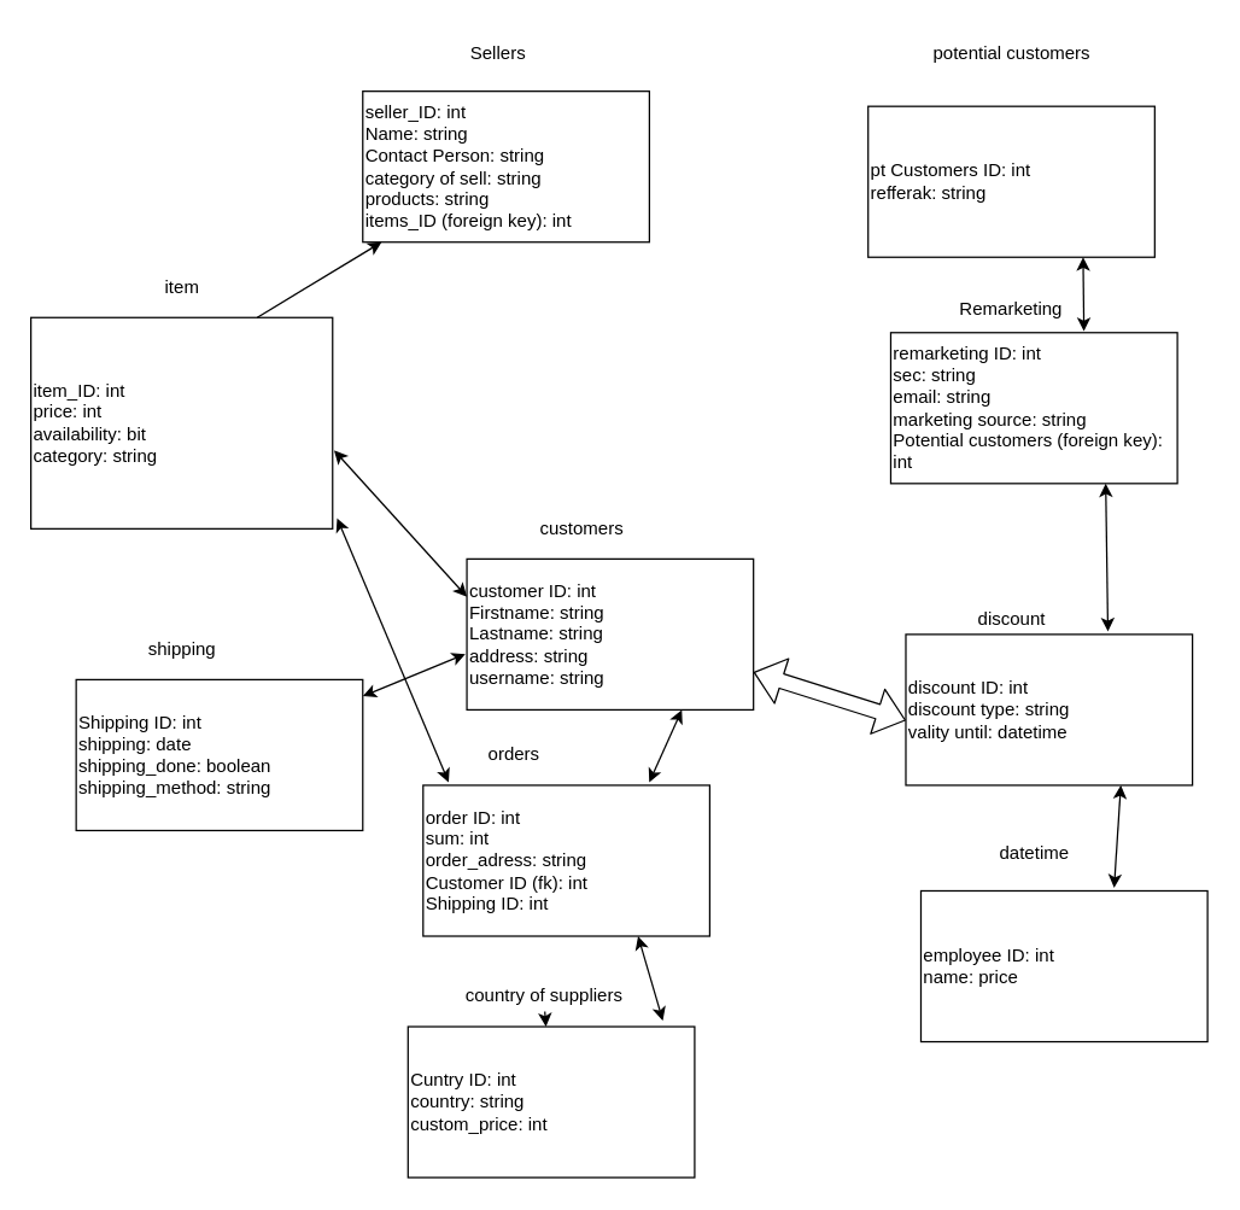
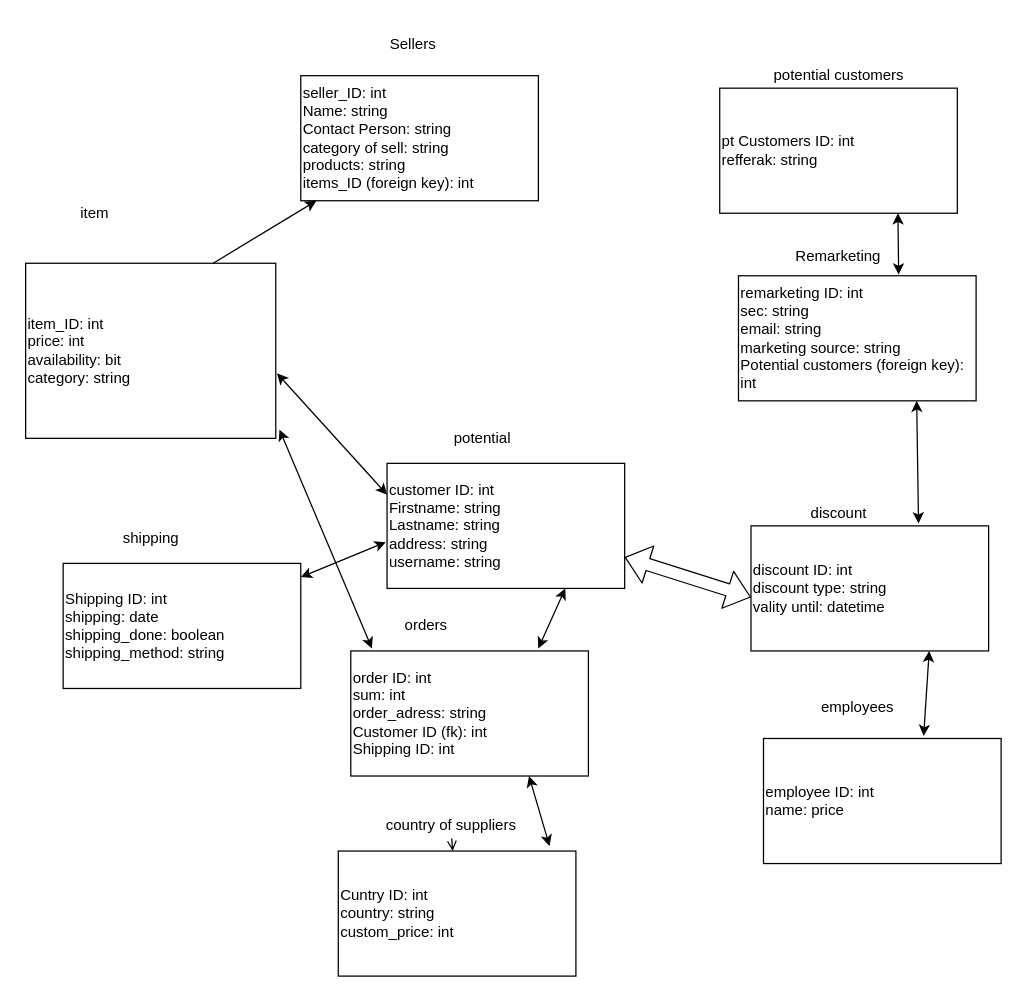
  <mxCell id="0" />
  <mxCell id="1" parent="0" />
  <mxCell id="2" value="item_ID: int&lt;br&gt;price: int&lt;br&gt;availability: bit&lt;br&gt;category: string" style="rounded=0;whiteSpace=wrap;html=1;align=left;" vertex="1" parent="1"><mxGeometry x="20" y="210" width="200" height="140" as="geometry" /></mxCell>
- <mxCell id="3" value="item" style="text;html=1;align=center;verticalAlign=middle;resizable=0;points=[];autosize=1;strokeColor=none;fillColor=none;" vertex="1" parent="1"><mxGeometry x="100" y="180" width="40" height="20" as="geometry" /></mxCell>
+ <mxCell id="3" value="item" style="text;html=1;align=center;verticalAlign=middle;resizable=0;points=[];autosize=1;strokeColor=none;fillColor=none;" vertex="1" parent="1"><mxGeometry x="55" y="160" width="40" height="20" as="geometry" /></mxCell>
  <mxCell id="4" value="seller_ID: int&lt;br&gt;Name: string&lt;br&gt;Contact Person: string&lt;br&gt;category of sell: string&lt;br&gt;products: string&lt;br&gt;items_ID (foreign key): int" style="rounded=0;whiteSpace=wrap;html=1;align=left;" vertex="1" parent="1"><mxGeometry x="240" y="60" width="190" height="100" as="geometry" /></mxCell>
  <mxCell id="5" value="pt Customers ID: int&lt;br&gt;refferak: string" style="rounded=0;whiteSpace=wrap;html=1;align=left;" vertex="1" parent="1"><mxGeometry x="575" y="70" width="190" height="100" as="geometry" /></mxCell>
  <mxCell id="6" value="remarketing ID: int&lt;br&gt;sec: string&lt;br&gt;email: string&amp;nbsp;&lt;br&gt;marketing source: string&lt;br&gt;Potential customers (foreign key): int" style="rounded=0;whiteSpace=wrap;html=1;align=left;" vertex="1" parent="1"><mxGeometry x="590" y="220" width="190" height="100" as="geometry" /></mxCell>
  <mxCell id="7" value="discount ID: int&lt;br&gt;discount type: string&lt;br&gt;vality until: datetime" style="rounded=0;whiteSpace=wrap;html=1;align=left;" vertex="1" parent="1"><mxGeometry x="600" y="420" width="190" height="100" as="geometry" /></mxCell>
  <mxCell id="8" value="employee ID: int&lt;br&gt;name: price" style="rounded=0;whiteSpace=wrap;html=1;align=left;" vertex="1" parent="1"><mxGeometry x="610" y="590" width="190" height="100" as="geometry" /></mxCell>
  <mxCell id="9" value="customer ID: int&lt;br&gt;Firstname: string&lt;br&gt;Lastname: string&lt;br&gt;address: string&lt;br&gt;username: string" style="rounded=0;whiteSpace=wrap;html=1;align=left;" vertex="1" parent="1"><mxGeometry x="309" y="370" width="190" height="100" as="geometry" /></mxCell>
  <mxCell id="10" value="Shipping ID: int&lt;br&gt;shipping: date&lt;br&gt;shipping_done: boolean&lt;br&gt;shipping_method: string" style="rounded=0;whiteSpace=wrap;html=1;align=left;" vertex="1" parent="1"><mxGeometry x="50" y="450" width="190" height="100" as="geometry" /></mxCell>
  <mxCell id="11" value="order ID: int&lt;br&gt;sum: int&lt;br&gt;order_adress: string&lt;br&gt;Customer ID (fk): int&lt;br&gt;Shipping ID: int" style="rounded=0;whiteSpace=wrap;html=1;align=left;" vertex="1" parent="1"><mxGeometry x="280" y="520" width="190" height="100" as="geometry" /></mxCell>
  <mxCell id="12" value="Cuntry ID: int&lt;br&gt;country: string&lt;br&gt;custom_price: int" style="rounded=0;whiteSpace=wrap;html=1;align=left;" vertex="1" parent="1"><mxGeometry x="270" y="680" width="190" height="100" as="geometry" /></mxCell>
  <mxCell id="13" value="Sellers" style="text;html=1;strokeColor=none;fillColor=none;align=center;verticalAlign=middle;whiteSpace=wrap;rounded=0;" vertex="1" parent="1"><mxGeometry x="300" y="20" width="60" height="30" as="geometry" /></mxCell>
- <mxCell id="14" value="potential customers&lt;br&gt;" style="text;html=1;align=center;verticalAlign=middle;resizable=0;points=[];autosize=1;strokeColor=none;fillColor=none;" vertex="1" parent="1"><mxGeometry x="610" y="25" width="120" height="20" as="geometry" /></mxCell>
+ <mxCell id="14" value="potential customers&lt;br&gt;" style="text;html=1;align=center;verticalAlign=middle;resizable=0;points=[];autosize=1;strokeColor=none;fillColor=none;" vertex="1" parent="1"><mxGeometry x="610" y="50" width="120" height="20" as="geometry" /></mxCell>
  <mxCell id="15" style="edgeStyle=none;html=1;" edge="1" parent="1"><mxGeometry relative="1" as="geometry"><mxPoint x="404.75" y="210" as="sourcePoint" /><mxPoint x="404.75" y="210" as="targetPoint" /></mxGeometry></mxCell>
  <mxCell id="16" value="Remarketing" style="text;html=1;strokeColor=none;fillColor=none;align=center;verticalAlign=middle;whiteSpace=wrap;rounded=0;" vertex="1" parent="1"><mxGeometry x="640" y="190" width="60" height="30" as="geometry" /></mxCell>
  <mxCell id="17" value="discount" style="text;html=1;align=center;verticalAlign=middle;resizable=0;points=[];autosize=1;strokeColor=none;fillColor=none;" vertex="1" parent="1"><mxGeometry x="640" y="400" width="60" height="20" as="geometry" /></mxCell>
- <mxCell id="18" value="datetime" style="text;html=1;align=center;verticalAlign=middle;resizable=0;points=[];autosize=1;strokeColor=none;fillColor=none;" vertex="1" parent="1"><mxGeometry x="650" y="555" width="70" height="20" as="geometry" /></mxCell>
- <mxCell id="19" value="" style="edgeStyle=none;html=1;" edge="1" parent="1" source="20" target="12"><mxGeometry relative="1" as="geometry" /></mxCell>
+ <mxCell id="18" value="employees" style="text;html=1;align=center;verticalAlign=middle;resizable=0;points=[];autosize=1;strokeColor=none;fillColor=none;" vertex="1" parent="1"><mxGeometry x="650" y="555" width="70" height="20" as="geometry" /></mxCell>
+ <mxCell id="19" value="" style="edgeStyle=none;html=1;endArrow=open;" edge="1" parent="1" source="20" target="12"><mxGeometry relative="1" as="geometry" /></mxCell>
  <mxCell id="20" value="country of suppliers&lt;br&gt;" style="text;html=1;align=center;verticalAlign=middle;resizable=0;points=[];autosize=1;strokeColor=none;fillColor=none;" vertex="1" parent="1"><mxGeometry x="300" y="650" width="120" height="20" as="geometry" /></mxCell>
  <mxCell id="21" value="orders" style="text;html=1;align=center;verticalAlign=middle;resizable=0;points=[];autosize=1;strokeColor=none;fillColor=none;" vertex="1" parent="1"><mxGeometry x="315" y="490" width="50" height="20" as="geometry" /></mxCell>
- <mxCell id="22" value="customers" style="text;html=1;align=center;verticalAlign=middle;resizable=0;points=[];autosize=1;strokeColor=none;fillColor=none;" vertex="1" parent="1"><mxGeometry x="350" y="340" width="70" height="20" as="geometry" /></mxCell>
+ <mxCell id="22" value="potential" style="text;html=1;align=center;verticalAlign=middle;resizable=0;points=[];autosize=1;strokeColor=none;fillColor=none;" vertex="1" parent="1"><mxGeometry x="350" y="340" width="70" height="20" as="geometry" /></mxCell>
  <mxCell id="23" value="shipping" style="text;html=1;align=center;verticalAlign=middle;resizable=0;points=[];autosize=1;strokeColor=none;fillColor=none;" vertex="1" parent="1"><mxGeometry x="90" y="420" width="60" height="20" as="geometry" /></mxCell>
  <mxCell id="24" value="" style="endArrow=classic;html=1;exitX=0.75;exitY=0;exitDx=0;exitDy=0;" edge="1" parent="1" source="2" target="4"><mxGeometry width="50" height="50" relative="1" as="geometry"><mxPoint x="500" y="230" as="sourcePoint" /><mxPoint x="550" y="180" as="targetPoint" /></mxGeometry></mxCell>
  <mxCell id="25" value="" style="endArrow=classic;startArrow=classic;html=1;entryX=0.75;entryY=1;entryDx=0;entryDy=0;exitX=0.674;exitY=-0.01;exitDx=0;exitDy=0;exitPerimeter=0;" edge="1" parent="1" source="6" target="5"><mxGeometry width="50" height="50" relative="1" as="geometry"><mxPoint x="500" y="230" as="sourcePoint" /><mxPoint x="550" y="180" as="targetPoint" /></mxGeometry></mxCell>
  <mxCell id="26" value="" style="endArrow=classic;startArrow=classic;html=1;entryX=0.75;entryY=1;entryDx=0;entryDy=0;exitX=0.705;exitY=-0.02;exitDx=0;exitDy=0;exitPerimeter=0;" edge="1" parent="1" source="7" target="6"><mxGeometry width="50" height="50" relative="1" as="geometry"><mxPoint x="500" y="430" as="sourcePoint" /><mxPoint x="550" y="380" as="targetPoint" /></mxGeometry></mxCell>
  <mxCell id="27" value="" style="endArrow=classic;startArrow=classic;html=1;entryX=0.75;entryY=1;entryDx=0;entryDy=0;exitX=0.674;exitY=-0.02;exitDx=0;exitDy=0;exitPerimeter=0;" edge="1" parent="1" source="8" target="7"><mxGeometry width="50" height="50" relative="1" as="geometry"><mxPoint x="500" y="430" as="sourcePoint" /><mxPoint x="550" y="380" as="targetPoint" /></mxGeometry></mxCell>
  <mxCell id="28" value="" style="endArrow=classic;startArrow=classic;html=1;exitX=0.889;exitY=-0.04;exitDx=0;exitDy=0;exitPerimeter=0;entryX=0.75;entryY=1;entryDx=0;entryDy=0;" edge="1" parent="1" source="12" target="11"><mxGeometry width="50" height="50" relative="1" as="geometry"><mxPoint x="500" y="430" as="sourcePoint" /><mxPoint x="550" y="380" as="targetPoint" /></mxGeometry></mxCell>
  <mxCell id="29" value="" style="endArrow=classic;startArrow=classic;html=1;exitX=0.75;exitY=1;exitDx=0;exitDy=0;entryX=0.789;entryY=-0.02;entryDx=0;entryDy=0;entryPerimeter=0;" edge="1" parent="1" source="9" target="11"><mxGeometry width="50" height="50" relative="1" as="geometry"><mxPoint x="500" y="430" as="sourcePoint" /><mxPoint x="430" y="480" as="targetPoint" /></mxGeometry></mxCell>
  <mxCell id="30" value="" style="endArrow=classic;startArrow=classic;html=1;entryX=-0.005;entryY=0.63;entryDx=0;entryDy=0;entryPerimeter=0;" edge="1" parent="1" source="10" target="9"><mxGeometry width="50" height="50" relative="1" as="geometry"><mxPoint x="250" y="460" as="sourcePoint" /><mxPoint x="550" y="380" as="targetPoint" /></mxGeometry></mxCell>
  <mxCell id="31" value="" style="shape=flexArrow;endArrow=classic;startArrow=classic;html=1;entryX=0;entryY=0.57;entryDx=0;entryDy=0;entryPerimeter=0;exitX=1;exitY=0.75;exitDx=0;exitDy=0;" edge="1" parent="1" source="9" target="7"><mxGeometry width="100" height="100" relative="1" as="geometry"><mxPoint x="470" y="460" as="sourcePoint" /><mxPoint x="570" y="360" as="targetPoint" /></mxGeometry></mxCell>
  <mxCell id="32" value="" style="endArrow=classic;startArrow=classic;html=1;entryX=1.015;entryY=0.95;entryDx=0;entryDy=0;entryPerimeter=0;exitX=0.089;exitY=-0.02;exitDx=0;exitDy=0;exitPerimeter=0;" edge="1" parent="1" source="11" target="2"><mxGeometry width="50" height="50" relative="1" as="geometry"><mxPoint x="500" y="430" as="sourcePoint" /><mxPoint x="550" y="380" as="targetPoint" /></mxGeometry></mxCell>
  <mxCell id="33" value="" style="endArrow=classic;startArrow=classic;html=1;entryX=1.005;entryY=0.629;entryDx=0;entryDy=0;entryPerimeter=0;exitX=0;exitY=0.25;exitDx=0;exitDy=0;" edge="1" parent="1" source="9" target="2"><mxGeometry width="50" height="50" relative="1" as="geometry"><mxPoint x="500" y="430" as="sourcePoint" /><mxPoint x="550" y="380" as="targetPoint" /></mxGeometry></mxCell>
